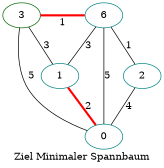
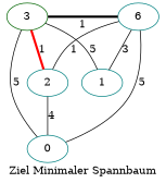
  graph {
    label="Ziel Minimaler Spannbaum"
    rankdir=BT
    node [color=teal]
    edge [weight=1]
    3 [color=darkgreen]
    n2 [label=6]
    0
    1
    2
    subgraph sub_1 {
      rank=same
      3
      n2
    }
    subgraph sub_2 {
      rank=same
      0
    }
    subgraph sub_3 {
      rank=same
      1
    }
    subgraph sub_4 {
      rank=same
      2
    }
-   3 -- n2 [color=red label=1 penwidth=3]
+   3 -- n2 [color=black label=1 penwidth=3]
    0 -- 3 [label=5 weight=5]
    0 -- n2 [label=5 weight=5]
-   0 -- 1 [color=red label=2 penwidth=3 weight=2]
    0 -- 2 [label=4 weight=4]
-   1 -- 3 [label=3 weight=3]
+   1 -- 3 [label=5 weight=3]
    1 -- n2 [label=3 weight=3]
+   2 -- 3 [color=red label=1 penwidth=3]
    2 -- n2 [label=1]
  }
